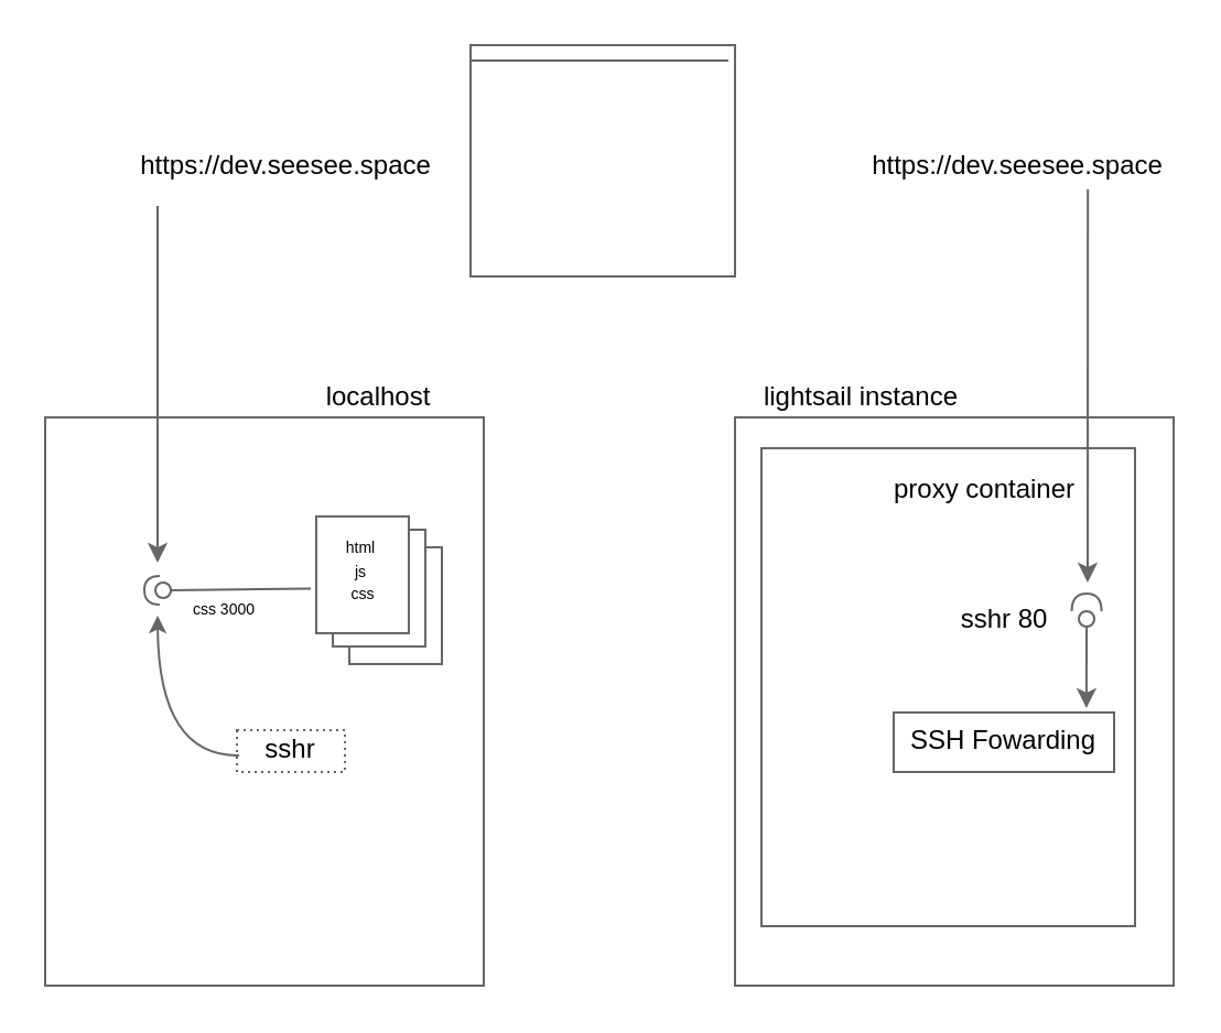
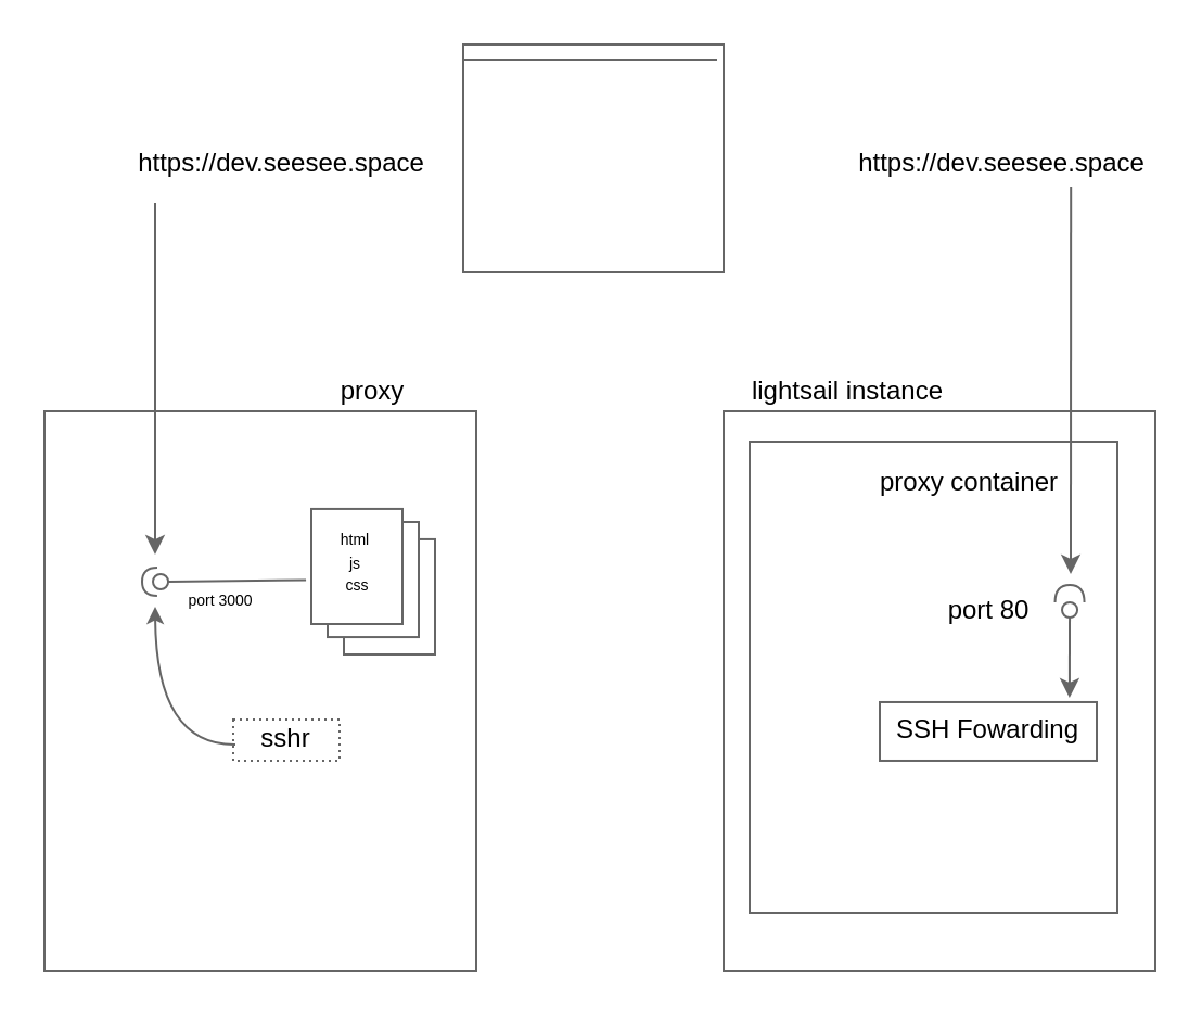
  <mxCell id="0" />
  <mxCell id="1" parent="0" />
  <mxCell id="2" value="" style="rounded=0;whiteSpace=wrap;html=1;shadow=0;strokeColor=#666666;strokeWidth=1;fillColor=none;gradientColor=none;" vertex="1" parent="1"><mxGeometry x="20" y="189" width="199" height="258" as="geometry" /></mxCell>
  <mxCell id="3" value="" style="rounded=0;whiteSpace=wrap;html=1;shadow=0;strokeColor=#666666;strokeWidth=1;fillColor=none;gradientColor=none;" vertex="1" parent="1"><mxGeometry x="333" y="189" width="199" height="258" as="geometry" /></mxCell>
  <mxCell id="4" value="" style="rounded=0;whiteSpace=wrap;html=1;shadow=0;strokeColor=#666666;strokeWidth=1;fillColor=none;gradientColor=none;" vertex="1" parent="1"><mxGeometry x="345" y="203" width="169.5" height="217" as="geometry" /></mxCell>
  <mxCell id="5" value="lightsail instance" style="text;html=1;align=center;verticalAlign=middle;resizable=0;points=[];autosize=1;strokeColor=none;" vertex="1" parent="1"><mxGeometry x="340.997" y="171.001" width="98" height="18" as="geometry" /></mxCell>
  <mxCell id="6" value="proxy container" style="text;html=1;align=center;verticalAlign=middle;resizable=0;points=[];autosize=1;strokeColor=none;" vertex="1" parent="1"><mxGeometry x="399.997" y="213.001" width="92" height="18" as="geometry" /></mxCell>
  <mxCell id="7" style="rounded=0;orthogonalLoop=1;jettySize=auto;html=1;exitX=0.726;exitY=1.081;exitDx=0;exitDy=0;exitPerimeter=0;strokeColor=#666666;" edge="1" parent="1" source="8"><mxGeometry relative="1" as="geometry"><mxPoint x="493" y="264" as="targetPoint" /><mxPoint x="493" y="155" as="sourcePoint" /></mxGeometry></mxCell>
  <mxCell id="8" value="https://dev.seesee.space" style="text;html=1;align=center;verticalAlign=middle;resizable=0;points=[];autosize=1;strokeColor=none;" vertex="1" parent="1"><mxGeometry x="389.997" y="66.001" width="142" height="18" as="geometry" /></mxCell>
  <mxCell id="9" value="" style="endArrow=none;html=1;edgeStyle=orthogonalEdgeStyle;curved=1;strokeColor=#666666;endSize=5;startSize=5;" edge="1" parent="1"><mxGeometry width="50" height="50" relative="1" as="geometry"><mxPoint x="485.76" y="276.99" as="sourcePoint" /><mxPoint x="499.27" y="276.99" as="targetPoint" /><Array as="points"><mxPoint x="485.76" y="268.99" /><mxPoint x="499.76" y="268.99" /></Array></mxGeometry></mxCell>
  <mxCell id="10" value="" style="ellipse;whiteSpace=wrap;html=1;aspect=fixed;shadow=0;strokeColor=#666666;strokeWidth=1;fillColor=none;gradientColor=none;" vertex="1" parent="1"><mxGeometry x="489" y="276.99" width="7.04" height="7.04" as="geometry" /></mxCell>
  <mxCell id="11" value="SSH Fowarding" style="rounded=0;whiteSpace=wrap;html=1;shadow=0;strokeColor=#666666;strokeWidth=1;fillColor=none;gradientColor=none;" vertex="1" parent="1"><mxGeometry x="405" y="322.99" width="100" height="27" as="geometry" /></mxCell>
  <mxCell id="12" value="" style="endArrow=classic;html=1;strokeColor=#666666;exitX=0.5;exitY=1;exitDx=0;exitDy=0;" edge="1" parent="1" source="10"><mxGeometry width="50" height="50" relative="1" as="geometry"><mxPoint x="492.45" y="292.99" as="sourcePoint" /><mxPoint x="492.45" y="320.99" as="targetPoint" /></mxGeometry></mxCell>
- <mxCell id="13" value="sshr 80" style="text;html=1;align=center;verticalAlign=middle;resizable=0;points=[];autosize=1;strokeColor=none;" vertex="1" parent="1"><mxGeometry x="431.497" y="272.001" width="47" height="18" as="geometry" /></mxCell>
- <mxCell id="14" value="localhost" style="text;html=1;align=center;verticalAlign=middle;resizable=0;points=[];autosize=1;strokeColor=none;" vertex="1" parent="1"><mxGeometry x="142.997" y="171.001" width="57" height="18" as="geometry" /></mxCell>
+ <mxCell id="13" value="port 80" style="text;html=1;align=center;verticalAlign=middle;resizable=0;points=[];autosize=1;strokeColor=none;" vertex="1" parent="1"><mxGeometry x="431.497" y="272.001" width="47" height="18" as="geometry" /></mxCell>
+ <mxCell id="14" value="proxy" style="text;html=1;align=center;verticalAlign=middle;resizable=0;points=[];autosize=1;strokeColor=none;" vertex="1" parent="1"><mxGeometry x="142.997" y="171.001" width="57" height="18" as="geometry" /></mxCell>
  <mxCell id="15" style="rounded=0;orthogonalLoop=1;jettySize=auto;html=1;strokeColor=#666666;" edge="1" parent="1"><mxGeometry relative="1" as="geometry"><mxPoint x="71" y="255" as="targetPoint" /><mxPoint x="71" y="93" as="sourcePoint" /></mxGeometry></mxCell>
  <mxCell id="16" value="https://dev.seesee.space" style="text;html=1;align=center;verticalAlign=middle;resizable=0;points=[];autosize=1;strokeColor=none;" vertex="1" parent="1"><mxGeometry x="57.997" y="66.001" width="142" height="18" as="geometry" /></mxCell>
  <mxCell id="17" value="" style="ellipse;whiteSpace=wrap;html=1;aspect=fixed;shadow=0;strokeColor=#666666;strokeWidth=1;fillColor=none;gradientColor=none;" vertex="1" parent="1"><mxGeometry x="70" y="263.95" width="7.04" height="7.04" as="geometry" /></mxCell>
  <mxCell id="18" style="edgeStyle=orthogonalEdgeStyle;rounded=0;orthogonalLoop=1;jettySize=auto;html=1;startSize=5;endSize=5;strokeColor=#666666;fontSize=7;curved=1;" edge="1" parent="1"><mxGeometry relative="1" as="geometry"><mxPoint x="71" y="279" as="targetPoint" /><mxPoint x="108" y="342.5" as="sourcePoint" /></mxGeometry></mxCell>
  <mxCell id="19" value="sshr" style="rounded=0;whiteSpace=wrap;html=1;shadow=0;strokeColor=#666666;strokeWidth=1;fillColor=none;gradientColor=none;dashed=1;dashPattern=1 2;" vertex="1" parent="1"><mxGeometry x="107" y="330.99" width="49" height="19" as="geometry" /></mxCell>
- <mxCell id="20" value="css 3000" style="text;html=1;align=center;verticalAlign=middle;resizable=0;points=[];autosize=1;fontSize=7;strokeColor=none;" vertex="1" parent="1"><mxGeometry x="80.997" y="270.991" width="40" height="12" as="geometry" /></mxCell>
+ <mxCell id="20" value="port 3000" style="text;html=1;align=center;verticalAlign=middle;resizable=0;points=[];autosize=1;fontSize=7;strokeColor=none;" vertex="1" parent="1"><mxGeometry x="80.997" y="270.991" width="40" height="12" as="geometry" /></mxCell>
  <mxCell id="21" value="" style="endArrow=none;html=1;edgeStyle=orthogonalEdgeStyle;curved=1;strokeColor=#666666;endSize=5;startSize=5;" edge="1" parent="1"><mxGeometry width="50" height="50" relative="1" as="geometry"><mxPoint x="71.96" y="273.99" as="sourcePoint" /><mxPoint x="72" y="261.02" as="targetPoint" /><Array as="points"><mxPoint x="64.96" y="273.99" /><mxPoint x="64.96" y="260.99" /></Array></mxGeometry></mxCell>
  <mxCell id="22" value="" style="rounded=0;whiteSpace=wrap;html=1;shadow=0;strokeColor=#666666;strokeWidth=1;fillColor=none;gradientColor=none;fontSize=7;" vertex="1" parent="1"><mxGeometry x="213" y="20" width="120" height="105" as="geometry" /></mxCell>
  <mxCell id="23" value="" style="endArrow=none;html=1;strokeColor=#666666;fontSize=7;" edge="1" parent="1"><mxGeometry width="50" height="50" relative="1" as="geometry"><mxPoint x="213" y="27" as="sourcePoint" /><mxPoint x="330" y="27" as="targetPoint" /></mxGeometry></mxCell>
  <mxCell id="24" value="" style="whiteSpace=wrap;html=1;shadow=0;strokeColor=#666666;strokeWidth=1;fillColor=#ffffff;gradientColor=none;fontSize=7;" vertex="1" parent="1"><mxGeometry x="158" y="247.97" width="42" height="53.03" as="geometry" /></mxCell>
  <mxCell id="25" value="" style="whiteSpace=wrap;html=1;shadow=0;strokeColor=#666666;strokeWidth=1;fillColor=#ffffff;gradientColor=none;fontSize=7;" vertex="1" parent="1"><mxGeometry x="150.5" y="240" width="42" height="53.03" as="geometry" /></mxCell>
  <mxCell id="26" value="" style="whiteSpace=wrap;html=1;shadow=0;strokeWidth=1;fontSize=7;strokeColor=#666666;" vertex="1" parent="1"><mxGeometry x="143" y="233.97" width="42" height="53.03" as="geometry" /></mxCell>
  <mxCell id="27" value="html" style="text;html=1;align=center;verticalAlign=middle;resizable=0;points=[];autosize=1;fontSize=7;strokeColor=none;" vertex="1" parent="1"><mxGeometry x="151.997" y="243.001" width="23" height="12" as="geometry" /></mxCell>
  <mxCell id="28" value="js" style="text;html=1;align=center;verticalAlign=middle;resizable=0;points=[];autosize=1;fontSize=7;strokeColor=none;" vertex="1" parent="1"><mxGeometry x="155.997" y="254.481" width="15" height="12" as="geometry" /></mxCell>
  <mxCell id="29" value="css" style="text;html=1;align=center;verticalAlign=middle;resizable=0;points=[];autosize=1;fontSize=7;strokeColor=none;" vertex="1" parent="1"><mxGeometry x="153.997" y="264.471" width="21" height="12" as="geometry" /></mxCell>
  <mxCell id="30" value="" style="endArrow=none;html=1;strokeColor=#666666;fontSize=7;exitX=1;exitY=0.5;exitDx=0;exitDy=0;entryX=-0.059;entryY=0.617;entryDx=0;entryDy=0;entryPerimeter=0;" edge="1" parent="1" source="17" target="26"><mxGeometry width="50" height="50" relative="1" as="geometry"><mxPoint x="141" y="280" as="sourcePoint" /><mxPoint x="191" y="230" as="targetPoint" /></mxGeometry></mxCell>
